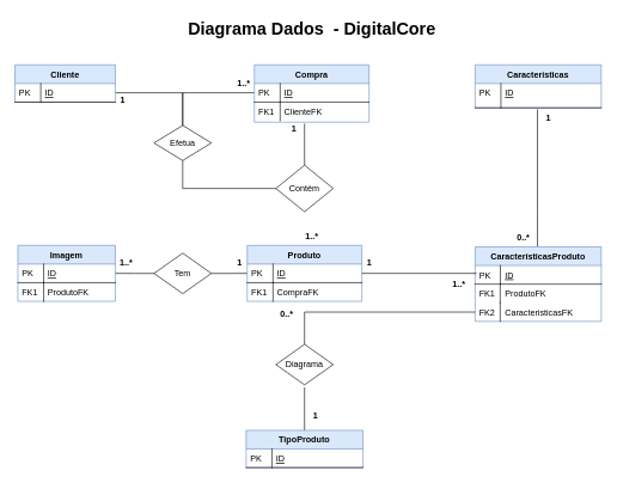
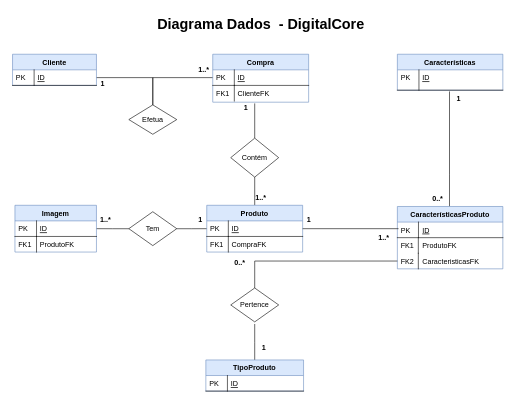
  <mxCell id="0" />
  <mxCell id="1" parent="0" />
  <mxCell id="2" style="edgeStyle=orthogonalEdgeStyle;rounded=0;orthogonalLoop=1;jettySize=auto;html=1;entryX=0;entryY=0.5;entryDx=0;entryDy=0;startArrow=none;startFill=0;endArrow=none;endFill=0;strokeColor=#000000;" parent="1" source="4" target="12" edge="1"><mxGeometry relative="1" as="geometry" /></mxCell>
  <mxCell id="3" style="edgeStyle=orthogonalEdgeStyle;rounded=0;orthogonalLoop=1;jettySize=auto;html=1;entryX=1;entryY=0.5;entryDx=0;entryDy=0;startArrow=none;startFill=0;endArrow=none;endFill=0;strokeColor=#000000;" parent="1" source="4" target="17" edge="1"><mxGeometry relative="1" as="geometry" /></mxCell>
  <mxCell id="4" value="Efetua" style="shape=rhombus;perimeter=rhombusPerimeter;whiteSpace=wrap;html=1;align=center;" parent="1" vertex="1"><mxGeometry x="214" y="174.5" width="80" height="49" as="geometry" /></mxCell>
- <mxCell id="5" style="edgeStyle=orthogonalEdgeStyle;rounded=0;orthogonalLoop=1;jettySize=auto;html=1;startArrow=none;startFill=0;endArrow=none;endFill=0;strokeColor=#000000;" parent="1" source="7" target="4" edge="1"><mxGeometry relative="1" as="geometry" /></mxCell>
+ <mxCell id="5" style="edgeStyle=orthogonalEdgeStyle;rounded=0;orthogonalLoop=1;jettySize=auto;html=1;startArrow=none;startFill=0;endArrow=none;endFill=0;strokeColor=#000000;" parent="1" source="7" target="19" edge="1"><mxGeometry relative="1" as="geometry" /></mxCell>
  <mxCell id="6" style="edgeStyle=orthogonalEdgeStyle;rounded=0;orthogonalLoop=1;jettySize=auto;html=1;endArrow=none;endFill=0;" edge="1" parent="1" source="7"><mxGeometry relative="1" as="geometry"><mxPoint x="424" y="172" as="targetPoint" /><Array as="points"><mxPoint x="424" y="172" /></Array></mxGeometry></mxCell>
  <mxCell id="7" value="Contém" style="shape=rhombus;perimeter=rhombusPerimeter;whiteSpace=wrap;html=1;align=center;" parent="1" vertex="1"><mxGeometry x="384" y="230" width="80" height="65" as="geometry" /></mxCell>
  <mxCell id="8" style="edgeStyle=orthogonalEdgeStyle;rounded=0;orthogonalLoop=1;jettySize=auto;html=1;entryX=0;entryY=0.5;entryDx=0;entryDy=0;startArrow=none;startFill=0;endArrow=none;endFill=0;strokeColor=#000000;" parent="1" source="10" target="20" edge="1"><mxGeometry relative="1" as="geometry" /></mxCell>
  <mxCell id="9" value="" style="edgeStyle=orthogonalEdgeStyle;rounded=0;orthogonalLoop=1;jettySize=auto;html=1;startArrow=none;startFill=0;endArrow=none;endFill=0;strokeColor=#000000;" parent="1" source="10" target="25" edge="1"><mxGeometry relative="1" as="geometry" /></mxCell>
  <mxCell id="10" value="Tem" style="shape=rhombus;perimeter=rhombusPerimeter;whiteSpace=wrap;html=1;align=center;" parent="1" vertex="1"><mxGeometry x="214" y="352.75" width="80" height="56.5" as="geometry" /></mxCell>
  <mxCell id="11" value="Compra" style="swimlane;fontStyle=1;childLayout=stackLayout;horizontal=1;startSize=26;horizontalStack=0;resizeParent=1;resizeLast=0;collapsible=1;marginBottom=0;rounded=0;shadow=0;strokeWidth=1;fillColor=#dae8fc;strokeColor=#6c8ebf;" parent="1" vertex="1"><mxGeometry x="354" y="90" width="160" height="80" as="geometry"><mxRectangle x="260" y="80" width="160" height="26" as="alternateBounds" /></mxGeometry></mxCell>
  <mxCell id="12" value="ID&#10;&#10;" style="shape=partialRectangle;top=0;left=0;right=0;bottom=1;align=left;verticalAlign=top;fillColor=none;spacingLeft=40;spacingRight=4;overflow=hidden;rotatable=0;points=[[0,0.5],[1,0.5]];portConstraint=eastwest;dropTarget=0;rounded=0;shadow=0;strokeWidth=1;fontStyle=4" parent="11" vertex="1"><mxGeometry y="26" width="160" height="26" as="geometry" /></mxCell>
  <mxCell id="13" value="PK" style="shape=partialRectangle;top=0;left=0;bottom=0;fillColor=none;align=left;verticalAlign=top;spacingLeft=4;spacingRight=4;overflow=hidden;rotatable=0;points=[];portConstraint=eastwest;part=1;" parent="12" vertex="1" connectable="0"><mxGeometry width="36" height="26" as="geometry" /></mxCell>
  <mxCell id="14" value="ClienteFK" style="shape=partialRectangle;top=0;left=0;right=0;bottom=0;align=left;verticalAlign=top;fillColor=none;spacingLeft=40;spacingRight=4;overflow=hidden;rotatable=0;points=[[0,0.5],[1,0.5]];portConstraint=eastwest;dropTarget=0;rounded=0;shadow=0;strokeWidth=1;" parent="11" vertex="1"><mxGeometry y="52" width="160" height="26" as="geometry" /></mxCell>
  <mxCell id="15" value="FK1" style="shape=partialRectangle;top=0;left=0;bottom=0;fillColor=none;align=left;verticalAlign=top;spacingLeft=4;spacingRight=4;overflow=hidden;rotatable=0;points=[];portConstraint=eastwest;part=1;" parent="14" vertex="1" connectable="0"><mxGeometry width="36" height="26" as="geometry" /></mxCell>
  <mxCell id="16" value="Cliente" style="swimlane;fontStyle=1;childLayout=stackLayout;horizontal=1;startSize=26;horizontalStack=0;resizeParent=1;resizeLast=0;collapsible=1;marginBottom=0;rounded=0;shadow=0;strokeWidth=1;fillColor=#dae8fc;strokeColor=#6c8ebf;" parent="1" vertex="1"><mxGeometry x="20" y="90" width="140" height="52" as="geometry"><mxRectangle x="20" y="80" width="160" height="26" as="alternateBounds" /></mxGeometry></mxCell>
  <mxCell id="17" value="ID" style="shape=partialRectangle;top=0;left=0;right=0;bottom=1;align=left;verticalAlign=top;fillColor=none;spacingLeft=40;spacingRight=4;overflow=hidden;rotatable=0;points=[[0,0.5],[1,0.5]];portConstraint=eastwest;dropTarget=0;rounded=0;shadow=0;strokeWidth=1;fontStyle=4" parent="16" vertex="1"><mxGeometry y="26" width="140" height="26" as="geometry" /></mxCell>
  <mxCell id="18" value="PK" style="shape=partialRectangle;top=0;left=0;bottom=0;fillColor=none;align=left;verticalAlign=top;spacingLeft=4;spacingRight=4;overflow=hidden;rotatable=0;points=[];portConstraint=eastwest;part=1;" parent="17" vertex="1" connectable="0"><mxGeometry width="36" height="26" as="geometry" /></mxCell>
  <mxCell id="19" value="Produto" style="swimlane;fontStyle=1;childLayout=stackLayout;horizontal=1;startSize=26;horizontalStack=0;resizeParent=1;resizeLast=0;collapsible=1;marginBottom=0;rounded=0;shadow=0;strokeWidth=1;fillColor=#dae8fc;strokeColor=#6c8ebf;" parent="1" vertex="1"><mxGeometry x="344" y="342" width="160" height="78" as="geometry"><mxRectangle x="260" y="270" width="160" height="26" as="alternateBounds" /></mxGeometry></mxCell>
  <mxCell id="20" value="ID" style="shape=partialRectangle;top=0;left=0;right=0;bottom=1;align=left;verticalAlign=top;fillColor=none;spacingLeft=40;spacingRight=4;overflow=hidden;rotatable=0;points=[[0,0.5],[1,0.5]];portConstraint=eastwest;dropTarget=0;rounded=0;shadow=0;strokeWidth=1;fontStyle=4" parent="19" vertex="1"><mxGeometry y="26" width="160" height="26" as="geometry" /></mxCell>
  <mxCell id="21" value="PK" style="shape=partialRectangle;top=0;left=0;bottom=0;fillColor=none;align=left;verticalAlign=top;spacingLeft=4;spacingRight=4;overflow=hidden;rotatable=0;points=[];portConstraint=eastwest;part=1;" parent="20" vertex="1" connectable="0"><mxGeometry width="36" height="26" as="geometry" /></mxCell>
  <mxCell id="22" value="CompraFK" style="shape=partialRectangle;top=0;left=0;right=0;bottom=0;align=left;verticalAlign=top;fillColor=none;spacingLeft=40;spacingRight=4;overflow=hidden;rotatable=0;points=[[0,0.5],[1,0.5]];portConstraint=eastwest;dropTarget=0;rounded=0;shadow=0;strokeWidth=1;" parent="19" vertex="1"><mxGeometry y="52" width="160" height="26" as="geometry" /></mxCell>
  <mxCell id="23" value="FK1" style="shape=partialRectangle;top=0;left=0;bottom=0;fillColor=none;align=left;verticalAlign=top;spacingLeft=4;spacingRight=4;overflow=hidden;rotatable=0;points=[];portConstraint=eastwest;part=1;" parent="22" vertex="1" connectable="0"><mxGeometry width="36" height="26" as="geometry" /></mxCell>
  <mxCell id="24" value="Imagem" style="swimlane;fontStyle=1;childLayout=stackLayout;horizontal=1;startSize=26;horizontalStack=0;resizeParent=1;resizeLast=0;collapsible=1;marginBottom=0;rounded=0;shadow=0;strokeWidth=1;fillColor=#dae8fc;strokeColor=#6c8ebf;" parent="1" vertex="1"><mxGeometry x="24" y="342" width="136" height="78" as="geometry"><mxRectangle x="260" y="270" width="160" height="26" as="alternateBounds" /></mxGeometry></mxCell>
  <mxCell id="25" value="ID" style="shape=partialRectangle;top=0;left=0;right=0;bottom=1;align=left;verticalAlign=top;fillColor=none;spacingLeft=40;spacingRight=4;overflow=hidden;rotatable=0;points=[[0,0.5],[1,0.5]];portConstraint=eastwest;dropTarget=0;rounded=0;shadow=0;strokeWidth=1;fontStyle=4" parent="24" vertex="1"><mxGeometry y="26" width="136" height="26" as="geometry" /></mxCell>
  <mxCell id="26" value="PK" style="shape=partialRectangle;top=0;left=0;bottom=0;fillColor=none;align=left;verticalAlign=top;spacingLeft=4;spacingRight=4;overflow=hidden;rotatable=0;points=[];portConstraint=eastwest;part=1;" parent="25" vertex="1" connectable="0"><mxGeometry width="36" height="26" as="geometry" /></mxCell>
  <mxCell id="27" value="ProdutoFK" style="shape=partialRectangle;top=0;left=0;right=0;bottom=0;align=left;verticalAlign=top;fillColor=none;spacingLeft=40;spacingRight=4;overflow=hidden;rotatable=0;points=[[0,0.5],[1,0.5]];portConstraint=eastwest;dropTarget=0;rounded=0;shadow=0;strokeWidth=1;" parent="24" vertex="1"><mxGeometry y="52" width="136" height="26" as="geometry" /></mxCell>
  <mxCell id="28" value="FK1" style="shape=partialRectangle;top=0;left=0;bottom=0;fillColor=none;align=left;verticalAlign=top;spacingLeft=4;spacingRight=4;overflow=hidden;rotatable=0;points=[];portConstraint=eastwest;part=1;" parent="27" vertex="1" connectable="0"><mxGeometry width="36" height="26" as="geometry" /></mxCell>
  <mxCell id="29" value="Diagrama Dados&amp;nbsp; - DigitalCore" style="text;strokeColor=none;fillColor=none;html=1;fontSize=24;fontStyle=1;verticalAlign=middle;align=center;" parent="1" vertex="1"><mxGeometry x="379" y="20" width="110" height="40" as="geometry" /></mxCell>
  <mxCell id="30" value="&lt;b&gt;1&lt;/b&gt;" style="text;html=1;align=center;verticalAlign=middle;resizable=0;points=[];autosize=1;" parent="1" vertex="1"><mxGeometry x="160" y="130" width="20" height="20" as="geometry" /></mxCell>
  <mxCell id="31" value="&lt;b&gt;1..*&lt;/b&gt;" style="text;html=1;align=center;verticalAlign=middle;resizable=0;points=[];autosize=1;" parent="1" vertex="1"><mxGeometry x="324" y="106" width="30" height="20" as="geometry" /></mxCell>
  <mxCell id="32" value="&lt;b&gt;1..*&lt;/b&gt;" style="text;html=1;align=center;verticalAlign=middle;resizable=0;points=[];autosize=1;" parent="1" vertex="1"><mxGeometry x="160" y="356.5" width="30" height="20" as="geometry" /></mxCell>
  <mxCell id="33" value="&lt;b&gt;1..*&lt;/b&gt;" style="text;html=1;align=center;verticalAlign=middle;resizable=0;points=[];autosize=1;" parent="1" vertex="1"><mxGeometry x="419" y="320" width="30" height="20" as="geometry" /></mxCell>
  <mxCell id="34" value="&lt;b&gt;1&lt;/b&gt;" style="text;html=1;align=center;verticalAlign=middle;resizable=0;points=[];autosize=1;" parent="1" vertex="1"><mxGeometry x="322.5" y="356.5" width="20" height="20" as="geometry" /></mxCell>
  <mxCell id="35" value="&lt;b&gt;0..*&lt;/b&gt;" style="text;html=1;align=center;verticalAlign=middle;resizable=0;points=[];autosize=1;" parent="1" vertex="1"><mxGeometry x="714" y="322" width="30" height="20" as="geometry" /></mxCell>
  <mxCell id="36" value="&lt;b&gt;1&lt;/b&gt;" style="text;html=1;align=center;verticalAlign=middle;resizable=0;points=[];autosize=1;" parent="1" vertex="1"><mxGeometry x="504" y="356.5" width="20" height="20" as="geometry" /></mxCell>
  <mxCell id="37" value="&lt;b&gt;1&lt;/b&gt;" style="text;html=1;align=center;verticalAlign=middle;resizable=0;points=[];autosize=1;" parent="1" vertex="1"><mxGeometry x="754" y="153.5" width="20" height="20" as="geometry" /></mxCell>
  <mxCell id="38" value="&lt;b&gt;1&lt;/b&gt;" style="text;html=1;align=center;verticalAlign=middle;resizable=0;points=[];autosize=1;" parent="1" vertex="1"><mxGeometry x="399" y="170" width="20" height="20" as="geometry" /></mxCell>
  <mxCell id="39" value="" style="edgeStyle=orthogonalEdgeStyle;rounded=0;orthogonalLoop=1;jettySize=auto;html=1;endArrow=none;endFill=0;entryX=-0.25;entryY=-0.075;entryDx=0;entryDy=0;entryPerimeter=0;" edge="1" parent="1" source="40" target="37"><mxGeometry relative="1" as="geometry"><mxPoint x="750" y="304" as="targetPoint" /><Array as="points"><mxPoint x="749" y="290" /><mxPoint x="749" y="290" /></Array></mxGeometry></mxCell>
  <mxCell id="40" value="CaracterísticasProduto" style="swimlane;fontStyle=1;childLayout=stackLayout;horizontal=1;startSize=26;horizontalStack=0;resizeParent=1;resizeLast=0;collapsible=1;marginBottom=0;rounded=0;shadow=0;strokeWidth=1;fillColor=#dae8fc;strokeColor=#6c8ebf;" vertex="1" parent="1"><mxGeometry x="662" y="344" width="176" height="104" as="geometry"><mxRectangle x="260" y="270" width="160" height="26" as="alternateBounds" /></mxGeometry></mxCell>
  <mxCell id="41" value="ID" style="shape=partialRectangle;top=0;left=0;right=0;bottom=1;align=left;verticalAlign=top;fillColor=none;spacingLeft=40;spacingRight=4;overflow=hidden;rotatable=0;points=[[0,0.5],[1,0.5]];portConstraint=eastwest;dropTarget=0;rounded=0;shadow=0;strokeWidth=1;fontStyle=4" vertex="1" parent="40"><mxGeometry y="26" width="176" height="26" as="geometry" /></mxCell>
  <mxCell id="42" value="PK" style="shape=partialRectangle;top=0;left=0;bottom=0;fillColor=none;align=left;verticalAlign=top;spacingLeft=4;spacingRight=4;overflow=hidden;rotatable=0;points=[];portConstraint=eastwest;part=1;" vertex="1" connectable="0" parent="41"><mxGeometry width="35.229" height="26" as="geometry" /></mxCell>
  <mxCell id="43" value="ProdutoFK&#10;&#10;" style="shape=partialRectangle;top=0;left=0;right=0;bottom=0;align=left;verticalAlign=top;fillColor=none;spacingLeft=40;spacingRight=4;overflow=hidden;rotatable=0;points=[[0,0.5],[1,0.5]];portConstraint=eastwest;dropTarget=0;rounded=0;shadow=0;strokeWidth=1;" vertex="1" parent="40"><mxGeometry y="52" width="176" height="26" as="geometry" /></mxCell>
  <mxCell id="44" value="FK1" style="shape=partialRectangle;top=0;left=0;bottom=0;fillColor=none;align=left;verticalAlign=top;spacingLeft=4;spacingRight=4;overflow=hidden;rotatable=0;points=[];portConstraint=eastwest;part=1;" vertex="1" connectable="0" parent="43"><mxGeometry width="35" height="26" as="geometry" /></mxCell>
  <mxCell id="45" value="CaracteristicasFK" style="shape=partialRectangle;top=0;left=0;right=0;bottom=0;align=left;verticalAlign=top;fillColor=none;spacingLeft=40;spacingRight=4;overflow=hidden;rotatable=0;points=[[0,0.5],[1,0.5]];portConstraint=eastwest;dropTarget=0;rounded=0;shadow=0;strokeWidth=1;" vertex="1" parent="40"><mxGeometry y="78" width="176" height="26" as="geometry" /></mxCell>
  <mxCell id="46" value="FK2" style="shape=partialRectangle;top=0;left=0;bottom=0;fillColor=none;align=left;verticalAlign=top;spacingLeft=4;spacingRight=4;overflow=hidden;rotatable=0;points=[];portConstraint=eastwest;part=1;" vertex="1" connectable="0" parent="45"><mxGeometry width="35" height="26" as="geometry" /></mxCell>
  <mxCell id="47" value="Características" style="swimlane;fontStyle=1;childLayout=stackLayout;horizontal=1;startSize=26;horizontalStack=0;resizeParent=1;resizeLast=0;collapsible=1;marginBottom=0;rounded=0;shadow=0;strokeWidth=1;fillColor=#dae8fc;strokeColor=#6c8ebf;" parent="1" vertex="1"><mxGeometry x="662" y="90" width="176" height="60" as="geometry"><mxRectangle x="260" y="270" width="160" height="26" as="alternateBounds" /></mxGeometry></mxCell>
  <mxCell id="48" value="ID" style="shape=partialRectangle;top=0;left=0;right=0;bottom=1;align=left;verticalAlign=top;fillColor=none;spacingLeft=40;spacingRight=4;overflow=hidden;rotatable=0;points=[[0,0.5],[1,0.5]];portConstraint=eastwest;dropTarget=0;rounded=0;shadow=0;strokeWidth=1;fontStyle=4" vertex="1" parent="47"><mxGeometry y="26" width="176" height="34" as="geometry" /></mxCell>
  <mxCell id="49" value="PK" style="shape=partialRectangle;top=0;left=0;bottom=0;fillColor=none;align=left;verticalAlign=top;spacingLeft=4;spacingRight=4;overflow=hidden;rotatable=0;points=[];portConstraint=eastwest;part=1;" vertex="1" connectable="0" parent="48"><mxGeometry width="36" height="34" as="geometry" /></mxCell>
  <mxCell id="50" style="edgeStyle=orthogonalEdgeStyle;rounded=0;orthogonalLoop=1;jettySize=auto;html=1;endArrow=none;endFill=0;" edge="1" parent="1" source="20"><mxGeometry relative="1" as="geometry"><mxPoint x="664" y="381" as="targetPoint" /><Array as="points"><mxPoint x="664" y="381" /></Array></mxGeometry></mxCell>
  <mxCell id="51" value="&lt;b&gt;1..*&lt;/b&gt;" style="text;html=1;align=center;verticalAlign=middle;resizable=0;points=[];autosize=1;" vertex="1" parent="1"><mxGeometry x="624" y="386" width="30" height="20" as="geometry" /></mxCell>
  <mxCell id="52" style="edgeStyle=orthogonalEdgeStyle;rounded=0;orthogonalLoop=1;jettySize=auto;html=1;endArrow=none;endFill=0;" edge="1" parent="1" source="53" target="46"><mxGeometry relative="1" as="geometry" /></mxCell>
- <mxCell id="53" value="Diagrama" style="shape=rhombus;perimeter=rhombusPerimeter;whiteSpace=wrap;html=1;align=center;" vertex="1" parent="1"><mxGeometry x="384" y="480" width="80" height="56.5" as="geometry" /></mxCell>
+ <mxCell id="53" value="Pertence" style="shape=rhombus;perimeter=rhombusPerimeter;whiteSpace=wrap;html=1;align=center;" vertex="1" parent="1"><mxGeometry x="384" y="480" width="80" height="56.5" as="geometry" /></mxCell>
  <mxCell id="54" style="edgeStyle=orthogonalEdgeStyle;rounded=0;orthogonalLoop=1;jettySize=auto;html=1;endArrow=none;endFill=0;" edge="1" parent="1" source="55"><mxGeometry relative="1" as="geometry"><mxPoint x="424" y="540" as="targetPoint" /></mxGeometry></mxCell>
  <mxCell id="55" value="TipoProduto" style="swimlane;fontStyle=1;childLayout=stackLayout;horizontal=1;startSize=26;horizontalStack=0;resizeParent=1;resizeLast=0;collapsible=1;marginBottom=0;rounded=0;shadow=0;strokeWidth=1;fillColor=#dae8fc;strokeColor=#6c8ebf;" vertex="1" parent="1"><mxGeometry x="342.5" y="600" width="163" height="52" as="geometry"><mxRectangle x="260" y="270" width="160" height="26" as="alternateBounds" /></mxGeometry></mxCell>
  <mxCell id="56" value="ID" style="shape=partialRectangle;top=0;left=0;right=0;bottom=1;align=left;verticalAlign=top;fillColor=none;spacingLeft=40;spacingRight=4;overflow=hidden;rotatable=0;points=[[0,0.5],[1,0.5]];portConstraint=eastwest;dropTarget=0;rounded=0;shadow=0;strokeWidth=1;fontStyle=4" vertex="1" parent="55"><mxGeometry y="26" width="163" height="26" as="geometry" /></mxCell>
  <mxCell id="57" value="PK" style="shape=partialRectangle;top=0;left=0;bottom=0;fillColor=none;align=left;verticalAlign=top;spacingLeft=4;spacingRight=4;overflow=hidden;rotatable=0;points=[];portConstraint=eastwest;part=1;" vertex="1" connectable="0" parent="56"><mxGeometry width="36" height="26" as="geometry" /></mxCell>
  <mxCell id="58" value="&lt;b&gt;1&lt;/b&gt;" style="text;html=1;align=center;verticalAlign=middle;resizable=0;points=[];autosize=1;" vertex="1" parent="1"><mxGeometry x="429" y="570" width="20" height="20" as="geometry" /></mxCell>
  <mxCell id="59" value="&lt;b&gt;0..*&lt;/b&gt;" style="text;html=1;align=center;verticalAlign=middle;resizable=0;points=[];autosize=1;" vertex="1" parent="1"><mxGeometry x="384" y="428" width="30" height="20" as="geometry" /></mxCell>
